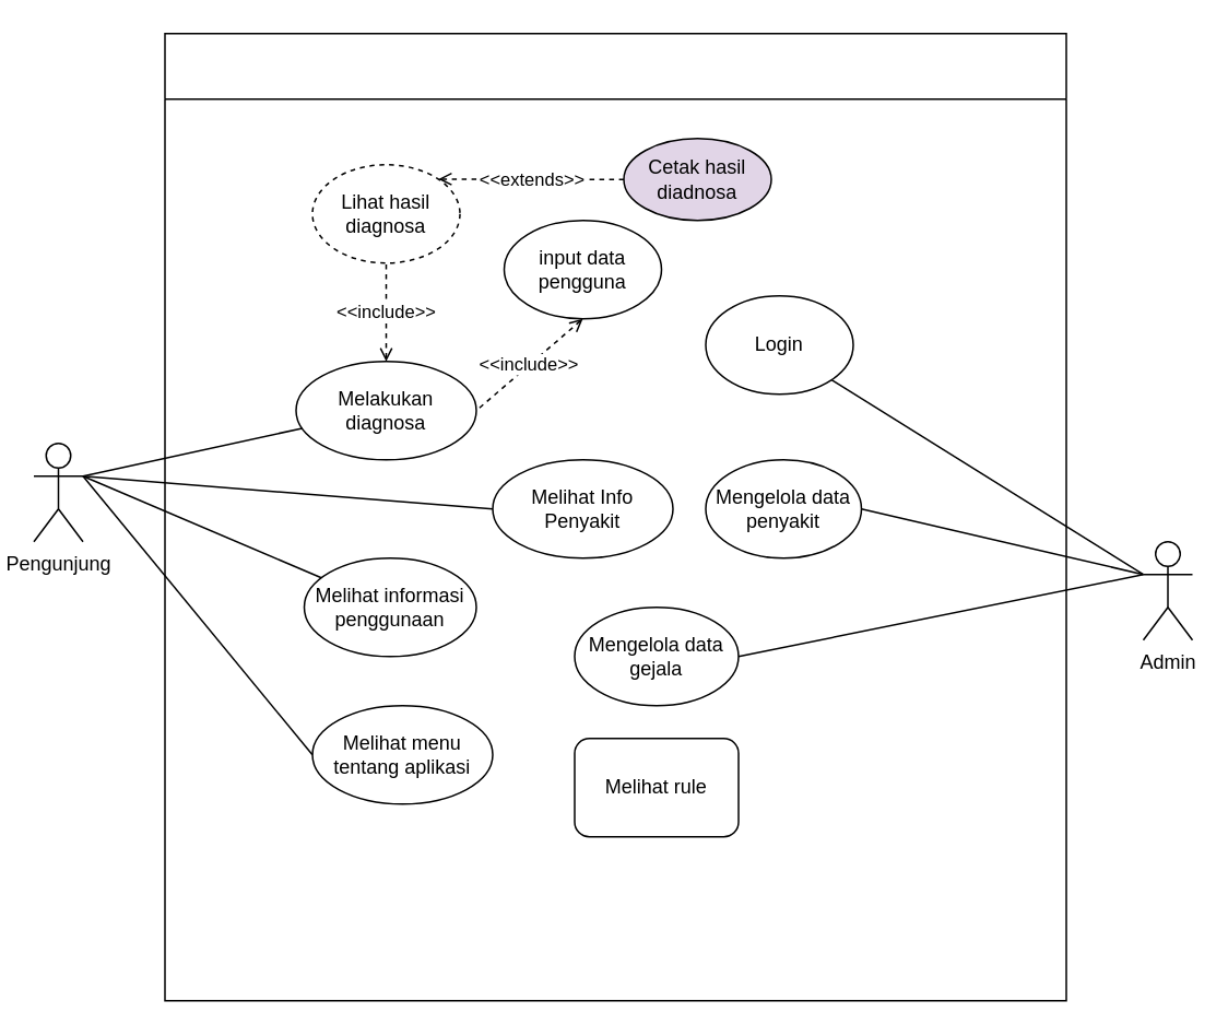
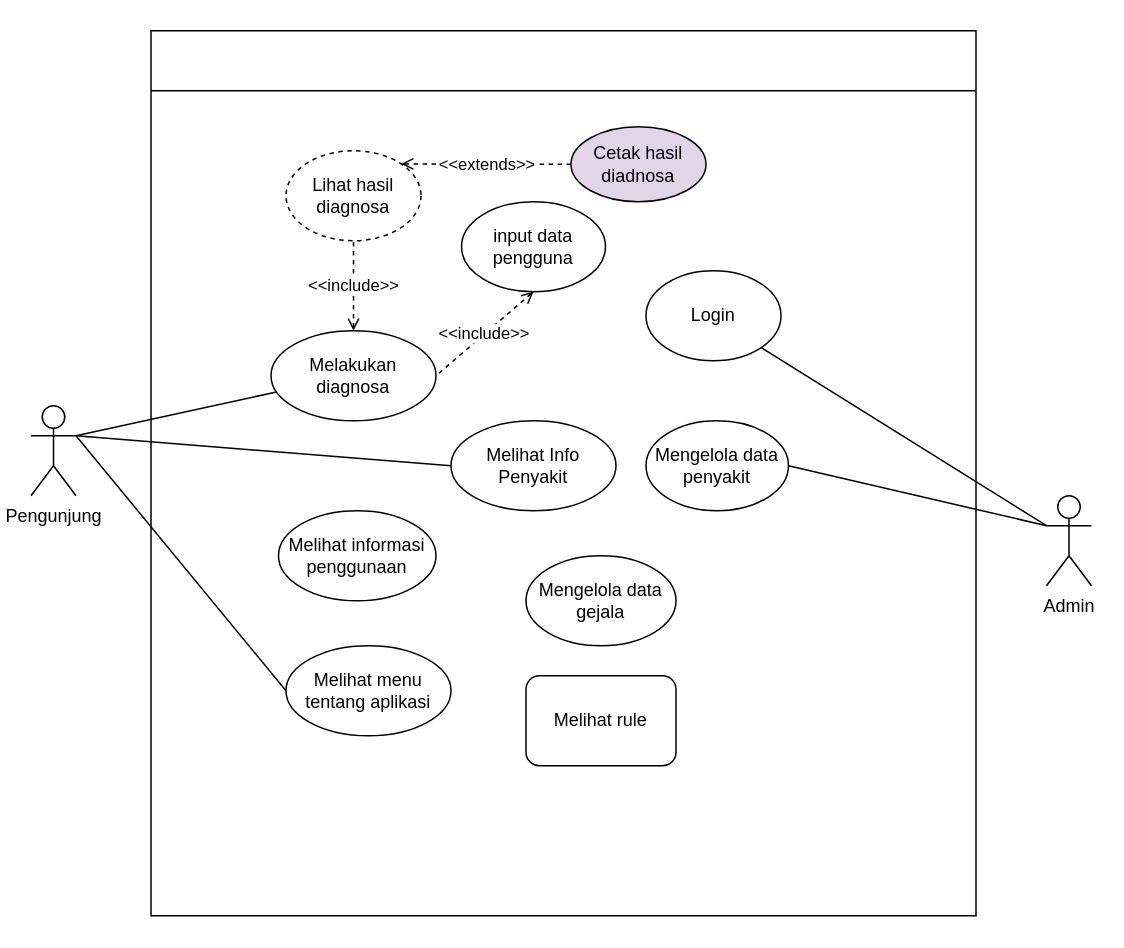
  <mxCell id="0" />
  <mxCell id="1" parent="0" />
  <mxCell id="2" value="" style="swimlane;whiteSpace=wrap;html=1;startSize=40;" vertex="1" parent="1"><mxGeometry x="100" y="20" width="550" height="590" as="geometry" /></mxCell>
  <mxCell id="3" value="Melakukan diagnosa" style="ellipse;whiteSpace=wrap;html=1;" vertex="1" parent="2"><mxGeometry x="80" y="200" width="110" height="60" as="geometry" /></mxCell>
  <mxCell id="4" value="Melihat Info Penyakit" style="ellipse;whiteSpace=wrap;html=1;" vertex="1" parent="2"><mxGeometry x="200" y="260" width="110" height="60" as="geometry" /></mxCell>
  <mxCell id="5" value="Melihat informasi penggunaan" style="ellipse;whiteSpace=wrap;html=1;" vertex="1" parent="2"><mxGeometry x="85" y="320" width="105" height="60" as="geometry" /></mxCell>
  <mxCell id="6" value="Melihat menu tentang aplikasi" style="ellipse;whiteSpace=wrap;html=1;" vertex="1" parent="2"><mxGeometry x="90" y="410" width="110" height="60" as="geometry" /></mxCell>
  <mxCell id="7" value="input data pengguna" style="ellipse;whiteSpace=wrap;html=1;" vertex="1" parent="2"><mxGeometry x="207" y="114" width="96" height="60" as="geometry" /></mxCell>
  <mxCell id="8" value="&amp;lt;&amp;lt;include&amp;gt;&amp;gt;" style="endArrow=none;dashed=1;html=1;rounded=0;startArrow=open;startFill=0;entryX=1;entryY=0.5;entryDx=0;entryDy=0;exitX=0.5;exitY=1;exitDx=0;exitDy=0;" edge="1" parent="2" source="7" target="3"><mxGeometry width="50" height="50" relative="1" as="geometry"><mxPoint x="280" y="90" as="sourcePoint" /><mxPoint x="220" y="160" as="targetPoint" /></mxGeometry></mxCell>
  <mxCell id="9" value="Lihat hasil diagnosa" style="ellipse;whiteSpace=wrap;html=1;dashed=1;" vertex="1" parent="2"><mxGeometry x="90" y="80" width="90" height="60" as="geometry" /></mxCell>
  <mxCell id="10" value="&amp;lt;&amp;lt;include&amp;gt;&amp;gt;" style="endArrow=none;dashed=1;html=1;rounded=0;entryX=0.5;entryY=1;entryDx=0;entryDy=0;startArrow=open;startFill=0;" edge="1" parent="2" source="3" target="9"><mxGeometry width="50" height="50" relative="1" as="geometry"><mxPoint x="200" y="280" as="sourcePoint" /><mxPoint x="250" y="230" as="targetPoint" /></mxGeometry></mxCell>
  <mxCell id="11" value="Cetak hasil diadnosa" style="ellipse;whiteSpace=wrap;html=1;fillColor=#e1d5e7;" vertex="1" parent="2"><mxGeometry x="280" y="64" width="90" height="50" as="geometry" /></mxCell>
  <mxCell id="12" value="&amp;lt;&amp;lt;extends&amp;gt;&amp;gt;" style="endArrow=none;dashed=1;html=1;rounded=0;exitX=1;exitY=0;exitDx=0;exitDy=0;startArrow=open;startFill=0;" edge="1" parent="2" source="9" target="11"><mxGeometry width="50" height="50" relative="1" as="geometry"><mxPoint x="200" y="280" as="sourcePoint" /><mxPoint x="180" y="80" as="targetPoint" /></mxGeometry></mxCell>
  <mxCell id="13" value="Login" style="ellipse;whiteSpace=wrap;html=1;" vertex="1" parent="2"><mxGeometry x="330" y="160" width="90" height="60" as="geometry" /></mxCell>
  <mxCell id="14" value="Mengelola data penyakit" style="ellipse;whiteSpace=wrap;html=1;" vertex="1" parent="2"><mxGeometry x="330" y="260" width="95" height="60" as="geometry" /></mxCell>
  <mxCell id="15" value="Mengelola data gejala" style="ellipse;whiteSpace=wrap;html=1;" vertex="1" parent="2"><mxGeometry x="250" y="350" width="100" height="60" as="geometry" /></mxCell>
  <mxCell id="16" value="Melihat rule" style="whiteSpace=wrap;html=1;rounded=1;" vertex="1" parent="2"><mxGeometry x="250" y="430" width="100" height="60" as="geometry" /></mxCell>
  <mxCell id="17" value="Admin" style="shape=umlActor;verticalLabelPosition=bottom;verticalAlign=top;html=1;outlineConnect=0;" vertex="1" parent="1"><mxGeometry x="697" y="330" width="30" height="60" as="geometry" /></mxCell>
  <mxCell id="18" value="Pengunjung" style="shape=umlActor;verticalLabelPosition=bottom;verticalAlign=top;html=1;outlineConnect=0;" vertex="1" parent="1"><mxGeometry x="20" y="270" width="30" height="60" as="geometry" /></mxCell>
  <mxCell id="19" value="" style="endArrow=none;html=1;rounded=0;exitX=1;exitY=0.333;exitDx=0;exitDy=0;exitPerimeter=0;" edge="1" parent="1" source="18" target="3"><mxGeometry width="50" height="50" relative="1" as="geometry"><mxPoint x="290" y="330" as="sourcePoint" /><mxPoint x="270" y="220" as="targetPoint" /></mxGeometry></mxCell>
  <mxCell id="20" value="" style="endArrow=none;html=1;rounded=0;exitX=1;exitY=0.333;exitDx=0;exitDy=0;exitPerimeter=0;entryX=0;entryY=0.5;entryDx=0;entryDy=0;" edge="1" parent="1" source="18" target="4"><mxGeometry width="50" height="50" relative="1" as="geometry"><mxPoint x="290" y="330" as="sourcePoint" /><mxPoint x="340" y="280" as="targetPoint" /></mxGeometry></mxCell>
- <mxCell id="21" value="" style="endArrow=none;html=1;rounded=0;exitX=1;exitY=0.333;exitDx=0;exitDy=0;exitPerimeter=0;" edge="1" parent="1" source="18" target="5"><mxGeometry width="50" height="50" relative="1" as="geometry"><mxPoint x="290" y="330" as="sourcePoint" /><mxPoint x="210" y="370" as="targetPoint" /></mxGeometry></mxCell>
  <mxCell id="22" value="" style="endArrow=none;html=1;rounded=0;entryX=0;entryY=0.5;entryDx=0;entryDy=0;exitX=1;exitY=0.333;exitDx=0;exitDy=0;exitPerimeter=0;" edge="1" parent="1" source="18" target="6"><mxGeometry width="50" height="50" relative="1" as="geometry"><mxPoint x="60" y="290" as="sourcePoint" /><mxPoint x="340" y="270" as="targetPoint" /></mxGeometry></mxCell>
  <mxCell id="23" value="" style="endArrow=none;html=1;rounded=0;exitX=0;exitY=0.333;exitDx=0;exitDy=0;exitPerimeter=0;entryX=1;entryY=1;entryDx=0;entryDy=0;" edge="1" parent="1" source="17" target="13"><mxGeometry width="50" height="50" relative="1" as="geometry"><mxPoint x="380" y="210" as="sourcePoint" /><mxPoint x="430" y="160" as="targetPoint" /></mxGeometry></mxCell>
  <mxCell id="24" value="" style="endArrow=none;html=1;rounded=0;exitX=0;exitY=0.333;exitDx=0;exitDy=0;exitPerimeter=0;entryX=1;entryY=0.5;entryDx=0;entryDy=0;" edge="1" parent="1" source="17" target="14"><mxGeometry width="50" height="50" relative="1" as="geometry"><mxPoint x="380" y="280" as="sourcePoint" /><mxPoint x="430" y="230" as="targetPoint" /></mxGeometry></mxCell>
- <mxCell id="25" value="" style="endArrow=none;html=1;rounded=0;entryX=0;entryY=0.333;entryDx=0;entryDy=0;entryPerimeter=0;exitX=1;exitY=0.5;exitDx=0;exitDy=0;" edge="1" parent="1" source="15" target="17"><mxGeometry width="50" height="50" relative="1" as="geometry"><mxPoint x="380" y="280" as="sourcePoint" /><mxPoint x="430" y="230" as="targetPoint" /></mxGeometry></mxCell>
